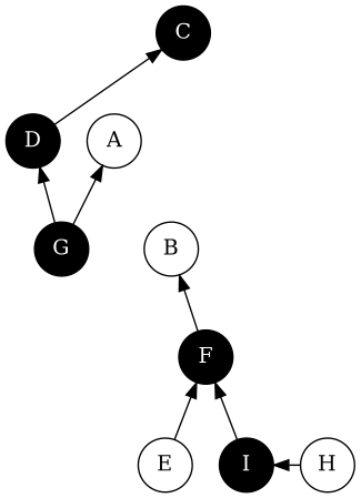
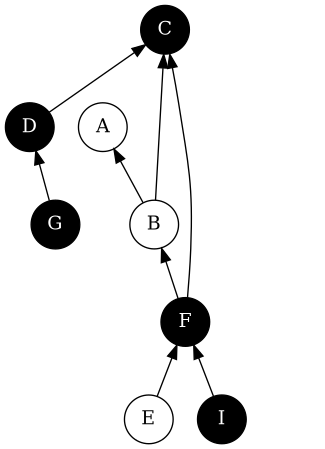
  digraph {
    rankdir=BT
    node [fillcolor=black fixedsize=true shape=circle style=filled fontcolor=white]
    edge [style=filled]
    n1 [fillcolor=white label=A fontcolor=""]
    n2 [label=D]
    n3 [fillcolor=white label=B fontcolor=""]
    n4 [fillcolor=white label=E fontcolor=""]
-   n5 [fillcolor=white label=H fontcolor=""]
    n6 [label=F]
    n7 [label=C]
    n8 [label=G]
    n9 [label=I]
    subgraph sub_1 {
      rank=same
      n1
      n2
    }
    subgraph sub_2 {
      n1
      n3
      n4
-     n5
    }
    subgraph sub_3 {
      n2
      n6
      n7
      n8
      n9
    }
    n2 -> n7
-   n8 -> n1
+   n3 -> n1
+   n3 -> n7
    n4 -> n6
-   n5 -> n9 [constraint=false]
    n6 -> n3
+   n6 -> n7
    n8 -> n2
    n9 -> n6
  }
